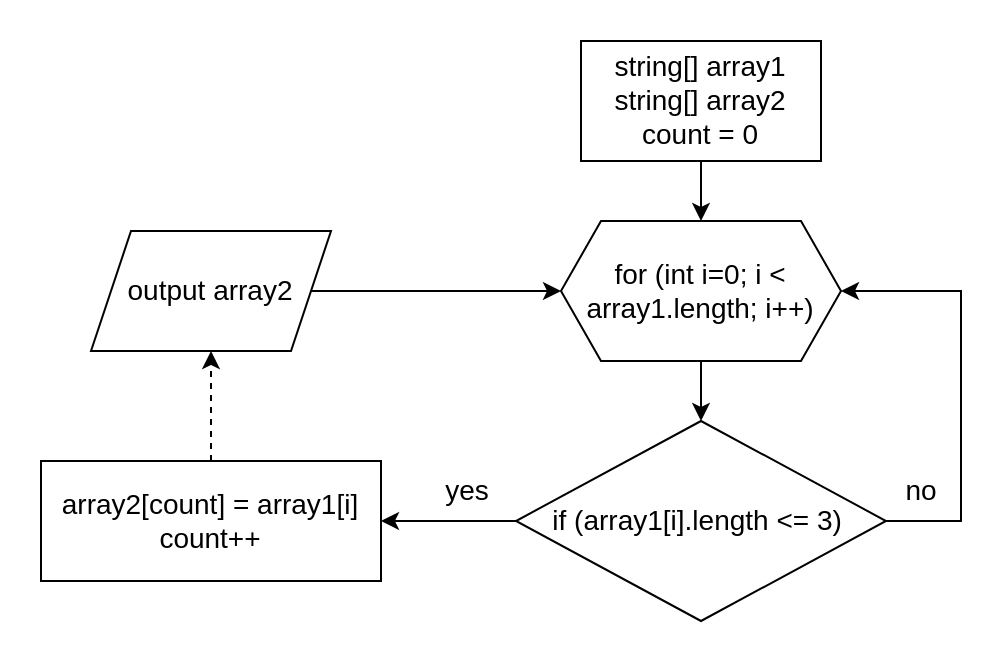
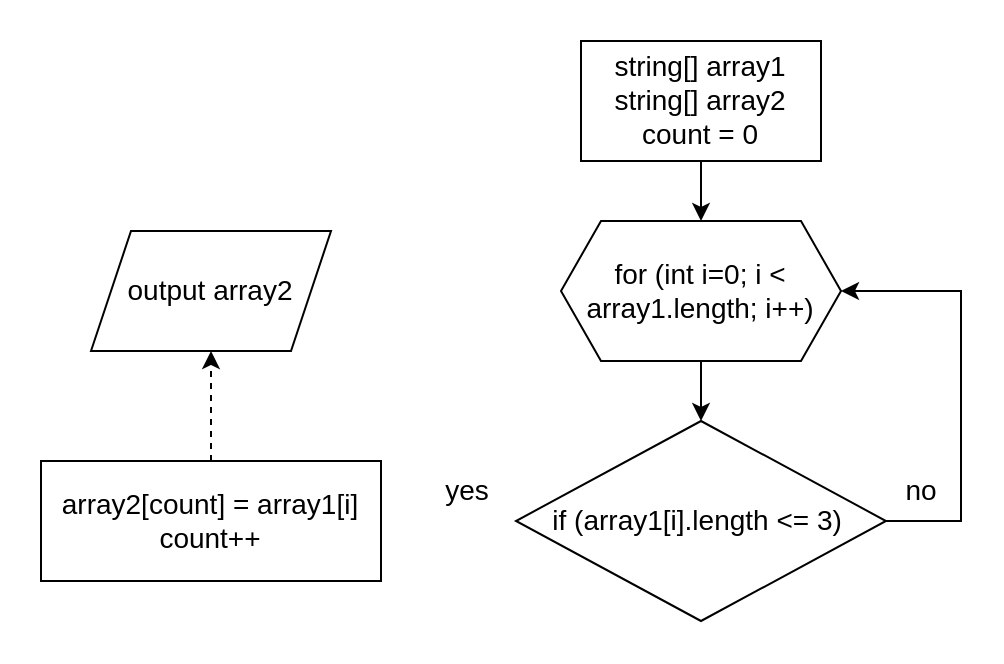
  <mxCell id="0" />
  <mxCell id="1" parent="0" />
  <mxCell id="2" value="" style="edgeStyle=orthogonalEdgeStyle;rounded=0;orthogonalLoop=1;jettySize=auto;html=1;fontSize=14;" edge="1" parent="1" source="3" target="5"><mxGeometry relative="1" as="geometry" /></mxCell>
  <mxCell id="3" value="&lt;font size=&quot;1&quot;&gt;&lt;span style=&quot;font-size: 14px;&quot;&gt;string[] array1&lt;br&gt;string[] array2&lt;br&gt;count = 0&lt;br&gt;&lt;/span&gt;&lt;/font&gt;" style="whiteSpace=wrap;html=1;" vertex="1" parent="1"><mxGeometry x="290" y="20" width="120" height="60" as="geometry" /></mxCell>
  <mxCell id="4" value="" style="edgeStyle=orthogonalEdgeStyle;rounded=0;orthogonalLoop=1;jettySize=auto;html=1;fontSize=14;" edge="1" parent="1" source="5" target="8"><mxGeometry relative="1" as="geometry" /></mxCell>
  <mxCell id="5" value="for (int i=0; i &amp;lt; array1.length; i++)" style="shape=hexagon;perimeter=hexagonPerimeter2;whiteSpace=wrap;html=1;fixedSize=1;fontSize=14;" vertex="1" parent="1"><mxGeometry x="280" y="110" width="140" height="70" as="geometry" /></mxCell>
  <mxCell id="6" style="edgeStyle=orthogonalEdgeStyle;rounded=0;orthogonalLoop=1;jettySize=auto;html=1;entryX=1;entryY=0.5;entryDx=0;entryDy=0;fontSize=14;" edge="1" parent="1" source="8" target="5"><mxGeometry relative="1" as="geometry"><Array as="points"><mxPoint x="480" y="260" /><mxPoint x="480" y="145" /></Array></mxGeometry></mxCell>
- <mxCell id="7" value="" style="edgeStyle=orthogonalEdgeStyle;rounded=0;orthogonalLoop=1;jettySize=auto;html=1;fontSize=14;" edge="1" parent="1" source="8" target="10"><mxGeometry relative="1" as="geometry" /></mxCell>
  <mxCell id="8" value="if (array1[i].length &amp;lt;= 3)&amp;nbsp;" style="rhombus;whiteSpace=wrap;html=1;fontSize=14;" vertex="1" parent="1"><mxGeometry x="257.5" y="210" width="185" height="100" as="geometry" /></mxCell>
  <mxCell id="9" value="" style="edgeStyle=orthogonalEdgeStyle;rounded=0;orthogonalLoop=1;jettySize=auto;html=1;fontSize=14;dashed=1;" edge="1" parent="1" source="10" target="14"><mxGeometry relative="1" as="geometry" /></mxCell>
  <mxCell id="10" value="array2[count] = array1[i]&lt;br&gt;count++" style="whiteSpace=wrap;html=1;fontSize=14;" vertex="1" parent="1"><mxGeometry x="20" y="230" width="170" height="60" as="geometry" /></mxCell>
  <mxCell id="11" value="no" style="text;html=1;align=center;verticalAlign=middle;resizable=0;points=[];autosize=1;strokeColor=none;fillColor=none;fontSize=14;" vertex="1" parent="1"><mxGeometry x="440" y="230" width="40" height="30" as="geometry" /></mxCell>
  <mxCell id="12" value="yes" style="text;html=1;align=center;verticalAlign=middle;resizable=0;points=[];autosize=1;strokeColor=none;fillColor=none;fontSize=14;" vertex="1" parent="1"><mxGeometry x="207.5" y="230" width="50" height="30" as="geometry" /></mxCell>
- <mxCell id="13" value="" style="edgeStyle=orthogonalEdgeStyle;rounded=0;orthogonalLoop=1;jettySize=auto;html=1;fontSize=14;" edge="1" parent="1" source="14" target="5"><mxGeometry relative="1" as="geometry" /></mxCell>
  <mxCell id="14" value="output array2" style="shape=parallelogram;perimeter=parallelogramPerimeter;whiteSpace=wrap;html=1;fixedSize=1;fontSize=14;" vertex="1" parent="1"><mxGeometry x="45" y="115" width="120" height="60" as="geometry" /></mxCell>
